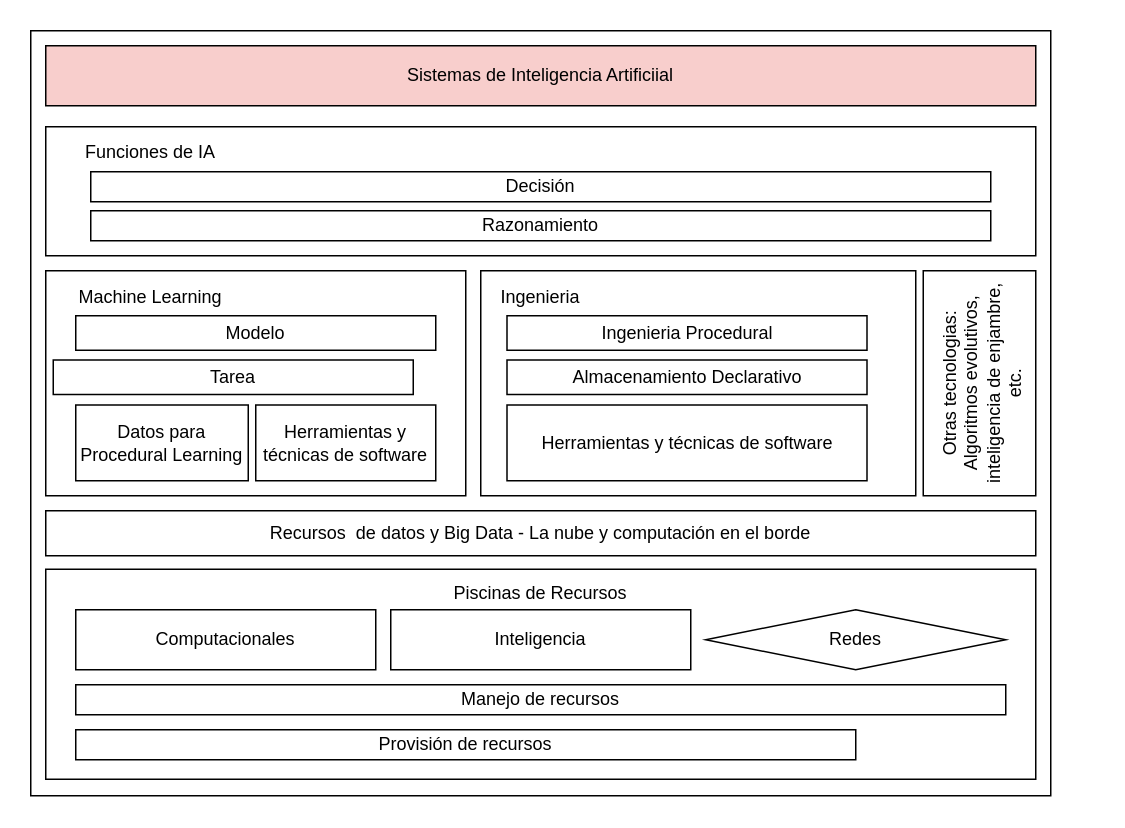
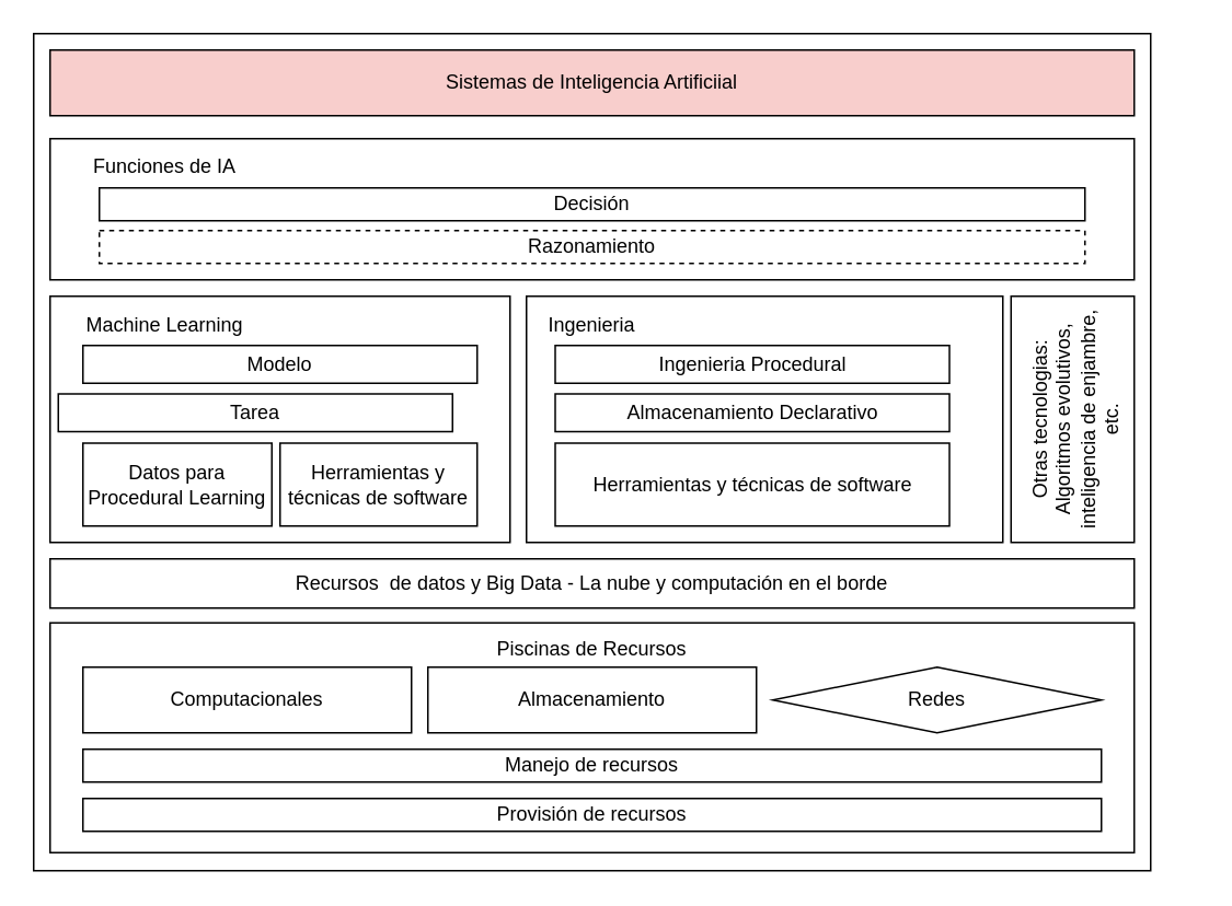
  <mxCell id="0" />
  <mxCell id="1" parent="0" />
  <mxCell id="2" value="" style="rounded=0;whiteSpace=wrap;html=1;fillColor=none;" vertex="1" parent="1"><mxGeometry x="20" y="20" width="680" height="510" as="geometry" /></mxCell>
  <mxCell id="3" value="Sistemas de Inteligencia Artificiial" style="rounded=0;whiteSpace=wrap;html=1;fillColor=#f8cecc;" vertex="1" parent="1"><mxGeometry x="30" y="30" width="660" height="40" as="geometry" /></mxCell>
  <mxCell id="4" value="" style="rounded=0;whiteSpace=wrap;html=1;" vertex="1" parent="1"><mxGeometry x="30" y="84" width="660" height="86" as="geometry" /></mxCell>
  <mxCell id="5" value="" style="rounded=0;whiteSpace=wrap;html=1;" vertex="1" parent="1"><mxGeometry x="30" y="180" width="280" height="150" as="geometry" /></mxCell>
  <mxCell id="6" value="" style="rounded=0;whiteSpace=wrap;html=1;" vertex="1" parent="1"><mxGeometry x="320" y="180" width="290" height="150" as="geometry" /></mxCell>
  <mxCell id="7" value="Recursos&amp;nbsp; de datos y Big Data - La nube y computación en el borde" style="rounded=0;whiteSpace=wrap;html=1;" vertex="1" parent="1"><mxGeometry x="30" y="340" width="660" height="30" as="geometry" /></mxCell>
  <mxCell id="8" value="" style="rounded=0;whiteSpace=wrap;html=1;" vertex="1" parent="1"><mxGeometry x="30" y="379" width="660" height="140" as="geometry" /></mxCell>
  <mxCell id="9" value="Funciones de IA" style="text;html=1;strokeColor=none;fillColor=none;align=center;verticalAlign=middle;whiteSpace=wrap;rounded=0;" vertex="1" parent="1"><mxGeometry x="40" y="86" width="120" height="30" as="geometry" /></mxCell>
  <mxCell id="10" value="Decisión" style="rounded=0;whiteSpace=wrap;html=1;fillColor=default;" vertex="1" parent="1"><mxGeometry x="60" y="114" width="600" height="20" as="geometry" /></mxCell>
- <mxCell id="11" value="Razonamiento" style="rounded=0;whiteSpace=wrap;html=1;fillColor=default;" vertex="1" parent="1"><mxGeometry x="60" y="140" width="600" height="20" as="geometry" /></mxCell>
+ <mxCell id="11" value="Razonamiento" style="rounded=0;whiteSpace=wrap;html=1;fillColor=default;dashed=1;" vertex="1" parent="1"><mxGeometry x="60" y="140" width="600" height="20" as="geometry" /></mxCell>
  <mxCell id="12" value="Machine Learning" style="text;html=1;strokeColor=none;fillColor=none;align=center;verticalAlign=middle;whiteSpace=wrap;rounded=0;" vertex="1" parent="1"><mxGeometry x="40" y="183" width="120" height="30" as="geometry" /></mxCell>
  <mxCell id="13" value="Ingenieria" style="text;html=1;strokeColor=none;fillColor=none;align=center;verticalAlign=middle;whiteSpace=wrap;rounded=0;" vertex="1" parent="1"><mxGeometry x="315" y="183" width="90" height="30" as="geometry" /></mxCell>
  <mxCell id="14" value="" style="rounded=0;whiteSpace=wrap;html=1;fillColor=default;rotation=-90;" vertex="1" parent="1"><mxGeometry x="577.5" y="217.5" width="150" height="75" as="geometry" /></mxCell>
  <mxCell id="15" value="Computacionales" style="rounded=0;whiteSpace=wrap;html=1;fillColor=default;" vertex="1" parent="1"><mxGeometry x="50" y="406" width="200" height="40" as="geometry" /></mxCell>
- <mxCell id="16" value="Inteligencia" style="rounded=0;whiteSpace=wrap;html=1;fillColor=default;" vertex="1" parent="1"><mxGeometry x="260" y="406" width="200" height="40" as="geometry" /></mxCell>
+ <mxCell id="16" value="Almacenamiento" style="rounded=0;whiteSpace=wrap;html=1;fillColor=default;" vertex="1" parent="1"><mxGeometry x="260" y="406" width="200" height="40" as="geometry" /></mxCell>
  <mxCell id="17" value="Redes" style="rhombus;whiteSpace=wrap;html=1;fillColor=default;" vertex="1" parent="1"><mxGeometry x="470" y="406" width="200" height="40" as="geometry" /></mxCell>
  <mxCell id="18" value="Manejo de recursos" style="rounded=0;whiteSpace=wrap;html=1;fillColor=default;" vertex="1" parent="1"><mxGeometry x="50" y="456" width="620" height="20" as="geometry" /></mxCell>
- <mxCell id="19" value="Provisión de recursos" style="rounded=0;whiteSpace=wrap;html=1;fillColor=default;" vertex="1" parent="1"><mxGeometry x="50" y="486" width="520" height="20" as="geometry" /></mxCell>
+ <mxCell id="19" value="Provisión de recursos" style="rounded=0;whiteSpace=wrap;html=1;fillColor=default;" vertex="1" parent="1"><mxGeometry x="50" y="486" width="620" height="20" as="geometry" /></mxCell>
  <mxCell id="20" value="Piscinas de Recursos" style="text;html=1;strokeColor=none;fillColor=none;align=center;verticalAlign=middle;whiteSpace=wrap;rounded=0;" vertex="1" parent="1"><mxGeometry x="290" y="380" width="140" height="30" as="geometry" /></mxCell>
  <mxCell id="21" value="Otras tecnologias: Algoritmos evolutivos, inteligencia de enjambre, etc." style="text;html=1;strokeColor=none;fillColor=none;align=center;verticalAlign=middle;whiteSpace=wrap;rounded=0;rotation=-90;" vertex="1" parent="1"><mxGeometry x="581.25" y="217.18" width="146.25" height="75.32" as="geometry" /></mxCell>
  <mxCell id="22" value="Modelo" style="rounded=0;whiteSpace=wrap;html=1;fillColor=default;" vertex="1" parent="1"><mxGeometry x="50" y="210" width="240" height="23" as="geometry" /></mxCell>
  <mxCell id="23" value="Tarea" style="rounded=0;whiteSpace=wrap;html=1;fillColor=default;" vertex="1" parent="1"><mxGeometry x="35" y="239.5" width="240" height="23" as="geometry" /></mxCell>
  <mxCell id="24" value="Ingenieria Procedural" style="rounded=0;whiteSpace=wrap;html=1;fillColor=default;" vertex="1" parent="1"><mxGeometry x="337.5" y="210" width="240" height="23" as="geometry" /></mxCell>
  <mxCell id="25" value="Almacenamiento Declarativo" style="rounded=0;whiteSpace=wrap;html=1;fillColor=default;" vertex="1" parent="1"><mxGeometry x="337.5" y="239.5" width="240" height="23" as="geometry" /></mxCell>
  <mxCell id="26" value="Herramientas y técnicas de software" style="rounded=0;whiteSpace=wrap;html=1;fillColor=default;" vertex="1" parent="1"><mxGeometry x="337.5" y="269.5" width="240" height="50.5" as="geometry" /></mxCell>
  <mxCell id="27" value="Datos para Procedural Learning" style="rounded=0;whiteSpace=wrap;html=1;fillColor=default;" vertex="1" parent="1"><mxGeometry x="50" y="269.5" width="115" height="50.5" as="geometry" /></mxCell>
  <mxCell id="28" value="Herramientas y técnicas de software" style="rounded=0;whiteSpace=wrap;html=1;fillColor=default;" vertex="1" parent="1"><mxGeometry x="170" y="269.5" width="120" height="50.5" as="geometry" /></mxCell>
